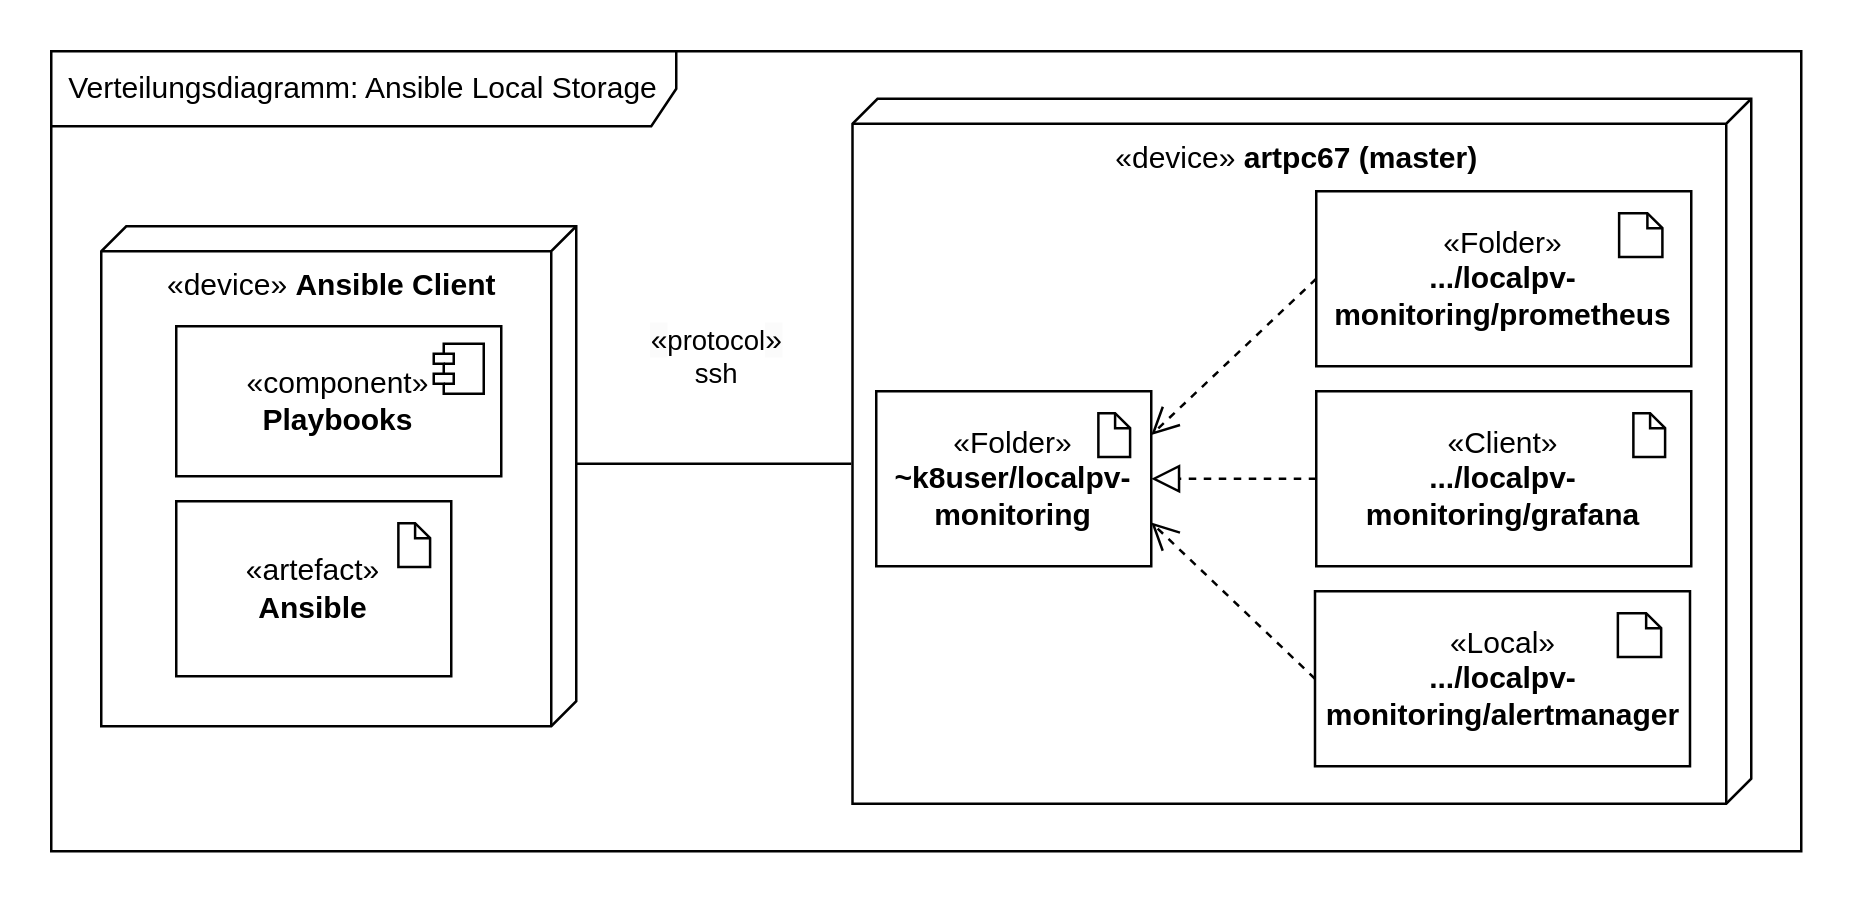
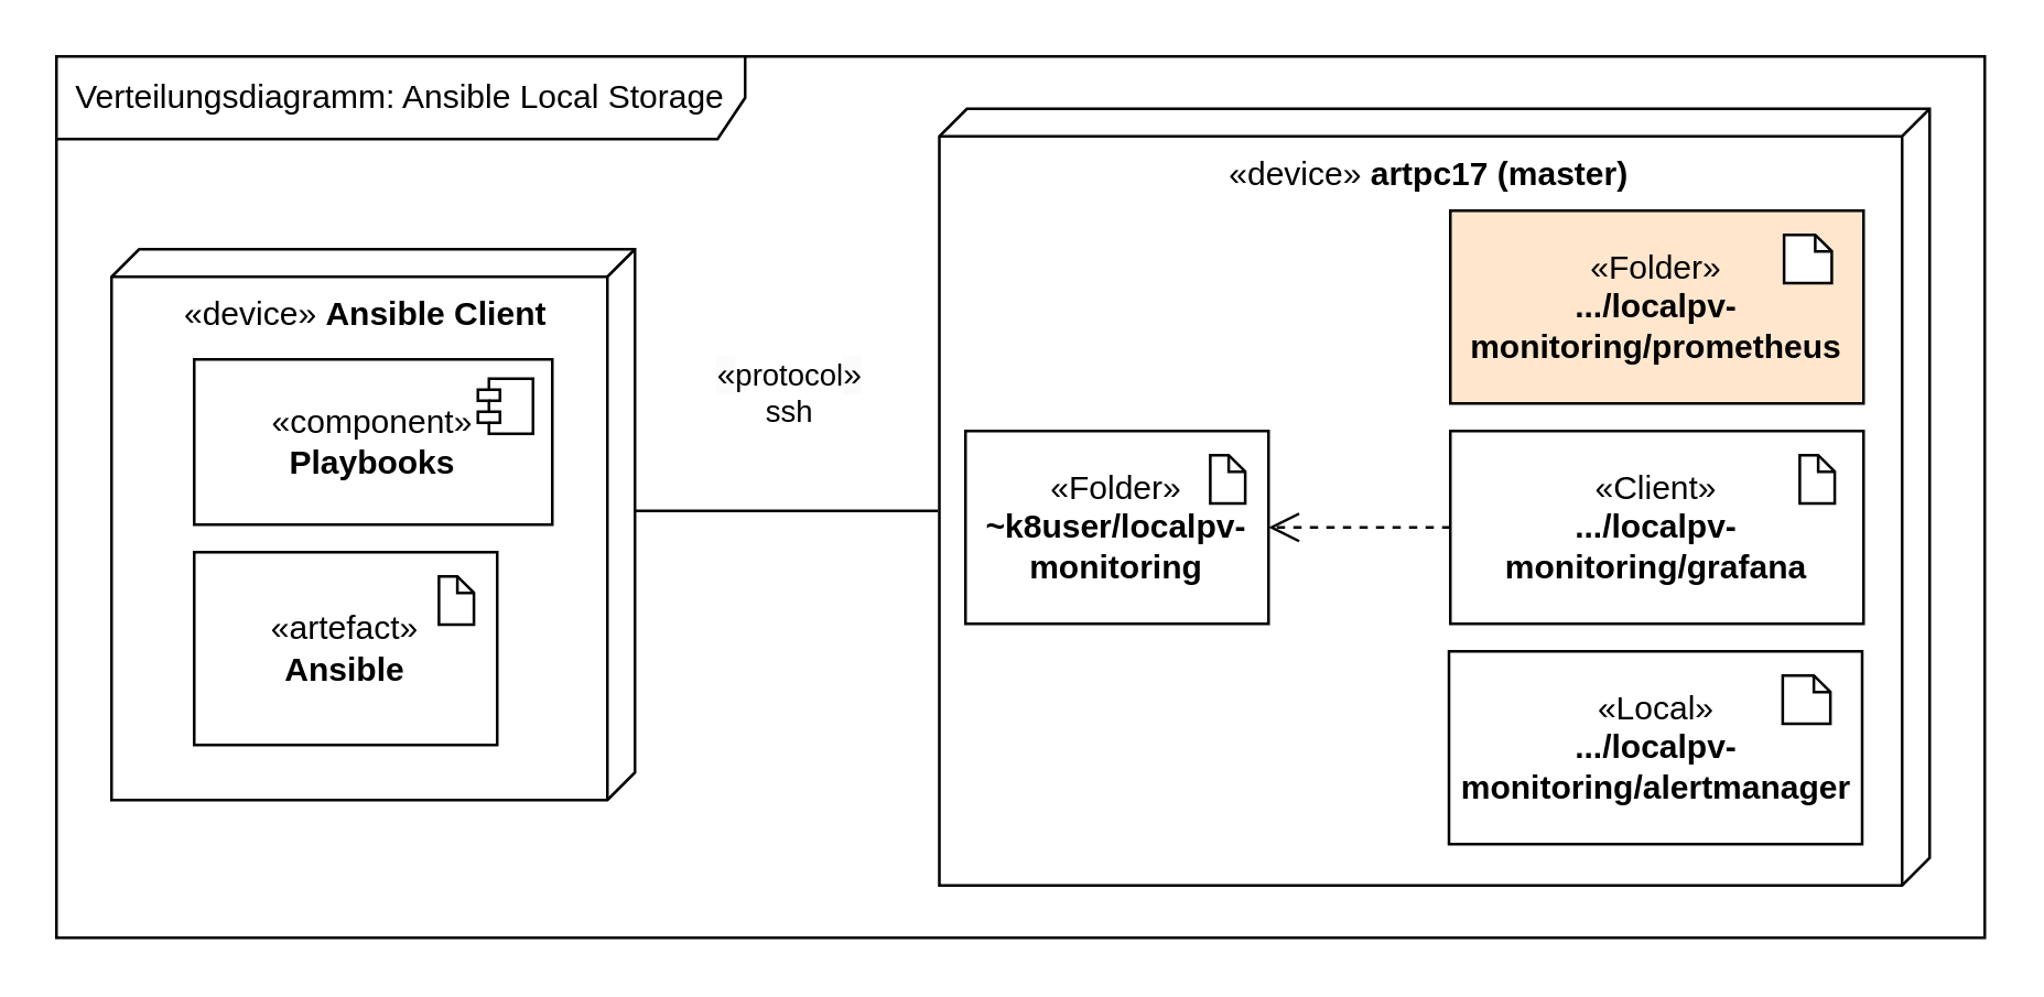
  <mxCell id="0" />
  <mxCell id="1" parent="0" />
  <mxCell id="2" style="rounded=0;orthogonalLoop=1;jettySize=auto;html=1;entryX=0;entryY=0;entryDx=146;entryDy=360;entryPerimeter=0;endArrow=none;endFill=0;" parent="1" target="11" edge="1"><mxGeometry relative="1" as="geometry"><mxPoint x="230" y="185" as="sourcePoint" /><mxPoint x="430" y="40" as="targetPoint" /></mxGeometry></mxCell>
  <mxCell id="3" value="&lt;span style=&quot;font-size: 12px; text-wrap: wrap; background-color: rgb(251, 251, 251);&quot;&gt;«&lt;/span&gt;protocol&lt;span style=&quot;font-size: 12px; text-wrap: wrap; background-color: rgb(251, 251, 251);&quot;&gt;»&lt;/span&gt;&lt;br&gt;ssh" style="edgeLabel;html=1;align=center;verticalAlign=middle;resizable=0;points=[];" parent="2" vertex="1" connectable="0"><mxGeometry x="0.134" relative="1" as="geometry"><mxPoint x="-7" y="-44" as="offset" /></mxGeometry></mxCell>
  <mxCell id="4" value="«device»&amp;nbsp;&lt;b&gt;Ansible Client&lt;/b&gt;" style="verticalAlign=top;align=center;shape=cube;size=10;direction=south;html=1;boundedLbl=1;spacingLeft=5;whiteSpace=wrap;" parent="1" vertex="1"><mxGeometry x="40" y="90" width="190" height="200" as="geometry" /></mxCell>
  <mxCell id="5" value="«component»&lt;br&gt;&lt;b&gt;Playbooks&lt;/b&gt;" style="html=1;dropTarget=0;whiteSpace=wrap;" parent="1" vertex="1"><mxGeometry x="70" y="130" width="130" height="60" as="geometry" /></mxCell>
  <mxCell id="6" value="" style="shape=module;jettyWidth=8;jettyHeight=4;" parent="5" vertex="1"><mxGeometry x="1" width="20" height="20" relative="1" as="geometry"><mxPoint x="-27" y="7" as="offset" /></mxGeometry></mxCell>
  <mxCell id="7" value="" style="group" parent="1" vertex="1" connectable="0"><mxGeometry x="70" y="200" width="110" height="70" as="geometry" /></mxCell>
  <mxCell id="8" value="«artefact»&lt;br&gt;&lt;b&gt;Ansible&lt;/b&gt;" style="html=1;dropTarget=0;whiteSpace=wrap;" parent="7" vertex="1"><mxGeometry width="110" height="70" as="geometry" /></mxCell>
  <mxCell id="9" value="" style="shape=note2;boundedLbl=1;whiteSpace=wrap;html=1;size=6;verticalAlign=top;align=left;spacingLeft=5;" parent="7" vertex="1"><mxGeometry x="88.846" y="8.75" width="12.692" height="17.5" as="geometry" /></mxCell>
  <mxCell id="10" value="Verteilungsdiagramm: Ansible Local Storage" style="shape=umlFrame;whiteSpace=wrap;html=1;pointerEvents=0;width=250;height=30;" parent="1" vertex="1"><mxGeometry x="20" y="20" width="700" height="320" as="geometry" /></mxCell>
- <mxCell id="11" value="«device»&amp;nbsp;&lt;b&gt;artpc67 (master)&lt;/b&gt;" style="verticalAlign=top;align=center;shape=cube;size=10;direction=south;html=1;boundedLbl=1;spacingLeft=5;whiteSpace=wrap;" parent="1" vertex="1"><mxGeometry x="340.5" y="39" width="359.5" height="282" as="geometry" /></mxCell>
+ <mxCell id="11" value="«device»&amp;nbsp;&lt;b&gt;artpc17 (master)&lt;/b&gt;" style="verticalAlign=top;align=center;shape=cube;size=10;direction=south;html=1;boundedLbl=1;spacingLeft=5;whiteSpace=wrap;" parent="1" vertex="1"><mxGeometry x="340.5" y="39" width="359.5" height="282" as="geometry" /></mxCell>
  <mxCell id="12" value="" style="group" parent="1" vertex="1" connectable="0"><mxGeometry x="350" y="156" width="110" height="70" as="geometry" /></mxCell>
  <mxCell id="13" value="«Folder»&lt;br&gt;&lt;b&gt;~k8user/localpv-monitoring&lt;/b&gt;" style="html=1;dropTarget=0;whiteSpace=wrap;" parent="12" vertex="1"><mxGeometry width="110" height="70" as="geometry" /></mxCell>
  <mxCell id="14" value="" style="shape=note2;boundedLbl=1;whiteSpace=wrap;html=1;size=6;verticalAlign=top;align=left;spacingLeft=5;" parent="12" vertex="1"><mxGeometry x="88.846" y="8.75" width="12.692" height="17.5" as="geometry" /></mxCell>
  <mxCell id="15" value="" style="group" parent="1" vertex="1" connectable="0"><mxGeometry x="525.5" y="236" width="171" height="70" as="geometry" /></mxCell>
  <mxCell id="16" value="«Local»&lt;br&gt;&lt;b&gt;.../localpv-monitoring/alertmanager&lt;/b&gt;" style="html=1;dropTarget=0;whiteSpace=wrap;" parent="15" vertex="1"><mxGeometry width="150" height="70" as="geometry" /></mxCell>
  <mxCell id="17" value="" style="shape=note2;boundedLbl=1;whiteSpace=wrap;html=1;size=6;verticalAlign=top;align=left;spacingLeft=5;" parent="15" vertex="1"><mxGeometry x="121.154" y="8.75" width="17.308" height="17.5" as="geometry" /></mxCell>
  <mxCell id="18" value="" style="group" parent="1" vertex="1" connectable="0"><mxGeometry x="546" y="156" width="130" height="70" as="geometry" /></mxCell>
  <mxCell id="19" value="«Client»&lt;br&gt;&lt;b&gt;.../localpv-monitoring/grafana&lt;/b&gt;" style="html=1;dropTarget=0;whiteSpace=wrap;" parent="18" vertex="1"><mxGeometry x="-20" width="150" height="70" as="geometry" /></mxCell>
  <mxCell id="20" value="" style="shape=note2;boundedLbl=1;whiteSpace=wrap;html=1;size=6;verticalAlign=top;align=left;spacingLeft=5;" parent="18" vertex="1"><mxGeometry x="106.846" y="8.75" width="12.692" height="17.5" as="geometry" /></mxCell>
  <mxCell id="21" value="" style="group" parent="1" vertex="1" connectable="0"><mxGeometry x="526" y="76" width="150" height="70" as="geometry" /></mxCell>
- <mxCell id="22" value="«Folder»&lt;br&gt;&lt;b&gt;.../localpv-monitoring/prometheus&lt;/b&gt;" style="html=1;dropTarget=0;whiteSpace=wrap;" parent="21" vertex="1"><mxGeometry width="150" height="70" as="geometry" /></mxCell>
+ <mxCell id="22" value="«Folder»&lt;br&gt;&lt;b&gt;.../localpv-monitoring/prometheus&lt;/b&gt;" style="html=1;dropTarget=0;whiteSpace=wrap;fillColor=#ffe6cc;" parent="21" vertex="1"><mxGeometry width="150" height="70" as="geometry" /></mxCell>
  <mxCell id="23" value="" style="shape=note2;boundedLbl=1;whiteSpace=wrap;html=1;size=6;verticalAlign=top;align=left;spacingLeft=5;" parent="21" vertex="1"><mxGeometry x="121.154" y="8.75" width="17.308" height="17.5" as="geometry" /></mxCell>
- <mxCell id="24" style="rounded=0;orthogonalLoop=1;jettySize=auto;html=1;exitX=0;exitY=0.5;exitDx=0;exitDy=0;entryX=1;entryY=0.25;entryDx=0;entryDy=0;dashed=1;endArrow=open;endFill=0;strokeWidth=1;endSize=9;startSize=6;" parent="1" source="22" target="13" edge="1"><mxGeometry relative="1" as="geometry"><mxPoint x="580" y="139.5" as="sourcePoint" /><mxPoint x="527" y="139.5" as="targetPoint" /><Array as="points" /></mxGeometry></mxCell>
- <mxCell id="25" style="rounded=0;orthogonalLoop=1;jettySize=auto;html=1;exitX=0;exitY=0.5;exitDx=0;exitDy=0;entryX=1;entryY=0.5;entryDx=0;entryDy=0;dashed=1;endArrow=block;endFill=0;strokeWidth=1;endSize=9;startSize=6;" parent="1" source="19" target="13" edge="1"><mxGeometry relative="1" as="geometry"><mxPoint x="536" y="121" as="sourcePoint" /><mxPoint x="470" y="195" as="targetPoint" /><Array as="points" /></mxGeometry></mxCell>
- <mxCell id="26" style="rounded=0;orthogonalLoop=1;jettySize=auto;html=1;exitX=0;exitY=0.5;exitDx=0;exitDy=0;dashed=1;endArrow=open;endFill=0;strokeWidth=1;endSize=9;startSize=6;entryX=1;entryY=0.75;entryDx=0;entryDy=0;" parent="1" source="16" target="13" edge="1"><mxGeometry relative="1" as="geometry"><mxPoint x="536" y="201" as="sourcePoint" /><mxPoint x="460" y="210" as="targetPoint" /><Array as="points" /></mxGeometry></mxCell>
+ <mxCell id="25" style="rounded=0;orthogonalLoop=1;jettySize=auto;html=1;exitX=0;exitY=0.5;exitDx=0;exitDy=0;entryX=1;entryY=0.5;entryDx=0;entryDy=0;dashed=1;endArrow=open;endFill=0;strokeWidth=1;endSize=9;startSize=6;" parent="1" source="19" target="13" edge="1"><mxGeometry relative="1" as="geometry"><mxPoint x="536" y="121" as="sourcePoint" /><mxPoint x="470" y="195" as="targetPoint" /><Array as="points" /></mxGeometry></mxCell>
